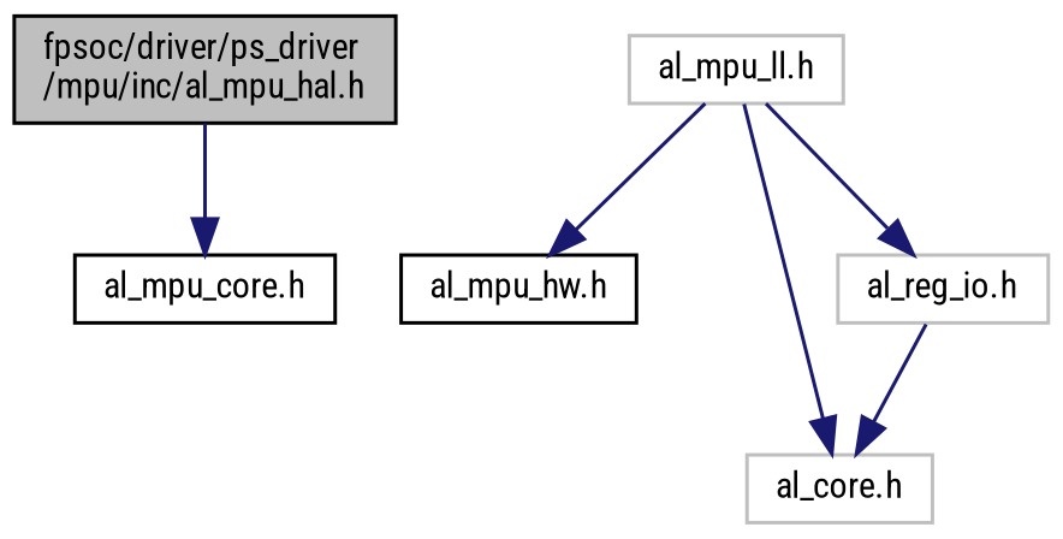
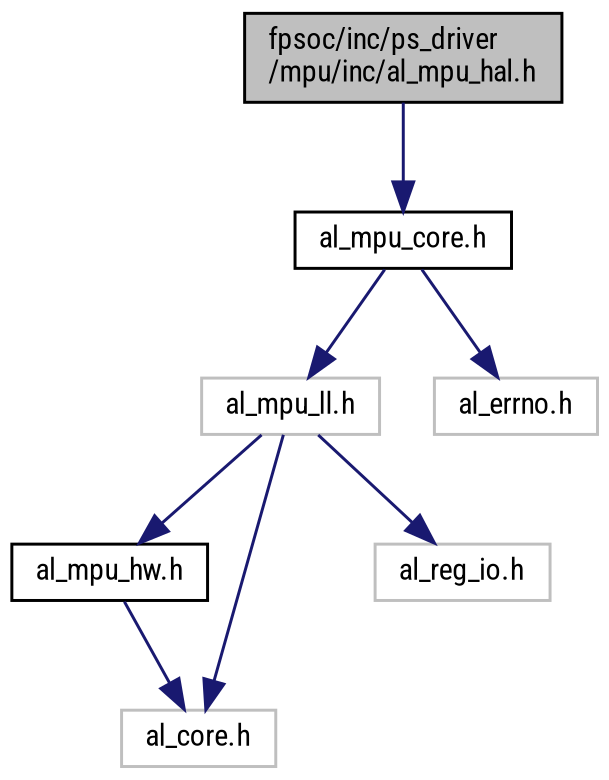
  digraph {
    fontname="Roboto Condensed"
    node [color=grey75 fillcolor=white fontname="Roboto Condensed" fontsize=10 shape=record style=filled]
    edge [color=midnightblue fontname="Roboto Condensed" fontsize=10 labelfontname=Helvetica labelfontsize=10 style=solid]
-   n1 [color=black fillcolor=grey75 fontcolor=black height=0.2 label="fpsoc/driver/ps_driver\l/mpu/inc/al_mpu_hal.h" width=0.4]
+   n1 [color=black fillcolor=grey75 fontcolor=black height=0.2 label="fpsoc/inc/ps_driver\l/mpu/inc/al_mpu_hal.h" width=0.4]
    n2 [color=black height=0.2 label="al_mpu_core.h" width=0.4]
    n3 [height=0.2 label="al_mpu_ll.h" width=0.4]
+   n4 [height=0.2 label="al_errno.h" width=0.4]
    n5 [color=black height=0.2 label="al_mpu_hw.h" width=0.4]
    n6 [height=0.2 label="al_core.h" width=0.4]
    n7 [height=0.2 label="al_reg_io.h" width=0.4]
    n1 -> n2
+   n2 -> n3
+   n2 -> n4
    n3 -> n5
    n3 -> n6
    n3 -> n7
-   n7 -> n6
+   n5 -> n6
  }
